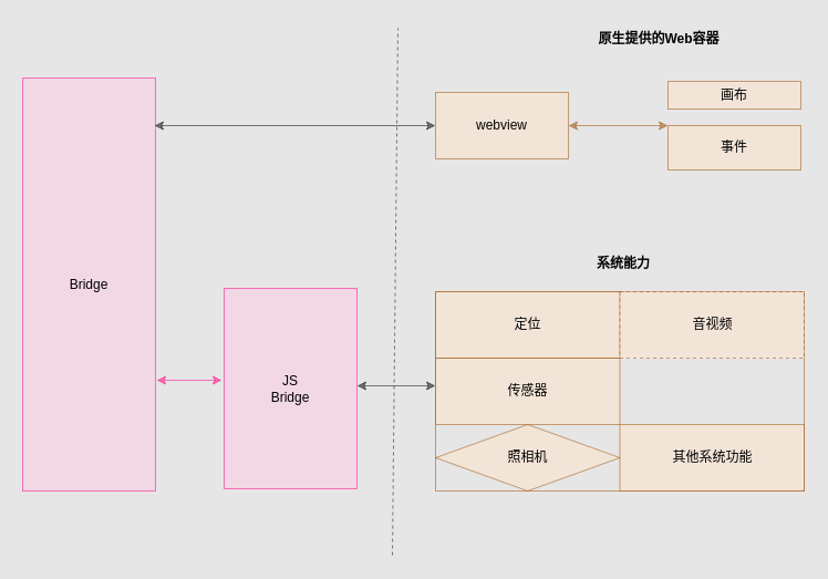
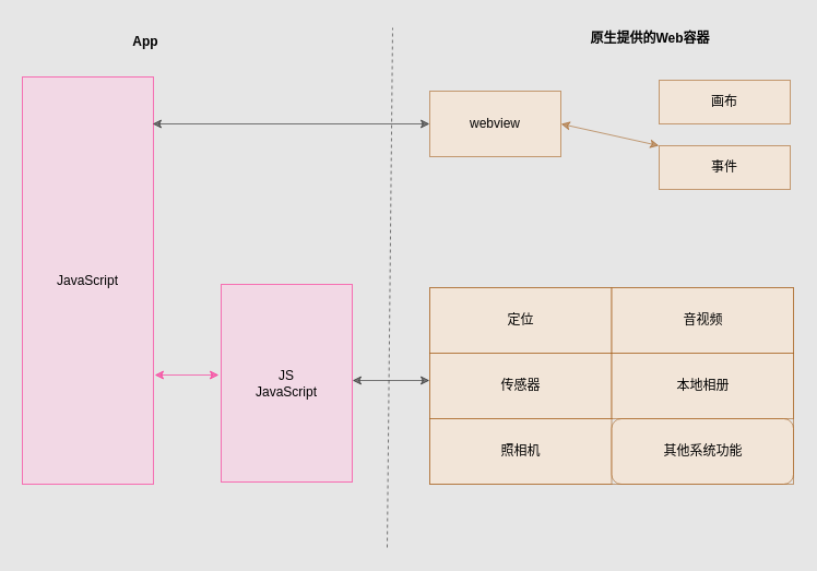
  <mxCell id="0" />
  <mxCell id="1" parent="0" />
+ <mxCell id="2" value="App" style="text;html=1;strokeColor=none;fillColor=none;align=center;verticalAlign=middle;whiteSpace=wrap;rounded=0;fontColor=#000000;fontStyle=1;opacity=50;" parent="1" vertex="1"><mxGeometry x="103" y="23" width="60" height="30" as="geometry" /></mxCell>
  <mxCell id="3" value="原生提供的Web容器" style="text;html=1;strokeColor=none;fillColor=none;align=center;verticalAlign=middle;whiteSpace=wrap;rounded=0;fontStyle=1;fontColor=#000000;opacity=50;" parent="1" vertex="1"><mxGeometry x="504.5" y="20" width="180" height="30" as="geometry" /></mxCell>
  <mxCell id="4" value="&lt;font color=&quot;#000000&quot;&gt;webview&lt;/font&gt;" style="rounded=0;whiteSpace=wrap;html=1;fillColor=#FFE6CC;strokeColor=#994C00;opacity=50;" parent="1" vertex="1"><mxGeometry x="393" y="83" width="120" height="60" as="geometry" /></mxCell>
- <mxCell id="5" value="&lt;font color=&quot;#000000&quot;&gt;画布&lt;/font&gt;" style="rounded=0;whiteSpace=wrap;html=1;fillColor=#FFE6CC;strokeColor=#994C00;opacity=50;" parent="1" vertex="1"><mxGeometry x="603" y="73" width="120" height="25" as="geometry" /></mxCell>
- <mxCell id="6" value="&lt;font color=&quot;#000000&quot;&gt;事件&lt;/font&gt;" style="rounded=0;whiteSpace=wrap;html=1;fillColor=#FFE6CC;strokeColor=#994C00;opacity=50;" parent="1" vertex="1"><mxGeometry x="603" y="113" width="120" height="40" as="geometry" /></mxCell>
+ <mxCell id="5" value="&lt;font color=&quot;#000000&quot;&gt;画布&lt;/font&gt;" style="rounded=0;whiteSpace=wrap;html=1;fillColor=#FFE6CC;strokeColor=#994C00;opacity=50;" parent="1" vertex="1"><mxGeometry x="603" y="73" width="120" height="40" as="geometry" /></mxCell>
+ <mxCell id="6" value="&lt;font color=&quot;#000000&quot;&gt;事件&lt;/font&gt;" style="rounded=0;whiteSpace=wrap;html=1;fillColor=#FFE6CC;strokeColor=#994C00;opacity=50;" parent="1" vertex="1"><mxGeometry x="603" y="133" width="120" height="40" as="geometry" /></mxCell>
  <mxCell id="7" value="" style="endArrow=classic;startArrow=classic;html=1;fontColor=#000000;entryX=0;entryY=0;entryDx=0;entryDy=0;labelBorderColor=#000000;strokeColor=#994C00;opacity=50;" parent="1" target="6" edge="1"><mxGeometry width="50" height="50" relative="1" as="geometry"><mxPoint x="513" y="113" as="sourcePoint" /><mxPoint x="563" y="63" as="targetPoint" /></mxGeometry></mxCell>
- <mxCell id="8" value="系统能力" style="text;html=1;strokeColor=none;fillColor=none;align=center;verticalAlign=middle;whiteSpace=wrap;rounded=0;fontColor=#000000;fontStyle=1;opacity=50;" parent="1" vertex="1"><mxGeometry x="533" y="223" width="60" height="30" as="geometry" /></mxCell>
  <mxCell id="9" value="" style="group;strokeColor=#994C00;opacity=50;" parent="1" vertex="1" connectable="0"><mxGeometry x="393" y="263" width="333" height="180" as="geometry" /></mxCell>
  <mxCell id="10" value="&lt;font color=&quot;#000000&quot;&gt;定位&lt;/font&gt;" style="rounded=0;whiteSpace=wrap;html=1;fillColor=#FFE6CC;strokeColor=#994C00;opacity=50;" parent="9" vertex="1"><mxGeometry width="166.5" height="60" as="geometry" /></mxCell>
- <mxCell id="11" value="&lt;font color=&quot;#000000&quot;&gt;音视频&lt;/font&gt;" style="rounded=0;whiteSpace=wrap;html=1;fillColor=#FFE6CC;strokeColor=#994C00;opacity=50;dashed=1;" parent="9" vertex="1"><mxGeometry x="166.5" width="166.5" height="60" as="geometry" /></mxCell>
+ <mxCell id="11" value="&lt;font color=&quot;#000000&quot;&gt;音视频&lt;/font&gt;" style="rounded=0;whiteSpace=wrap;html=1;fillColor=#FFE6CC;strokeColor=#994C00;opacity=50;" parent="9" vertex="1"><mxGeometry x="166.5" width="166.5" height="60" as="geometry" /></mxCell>
  <mxCell id="12" value="&lt;font color=&quot;#000000&quot;&gt;传感器&lt;/font&gt;" style="rounded=0;whiteSpace=wrap;html=1;fillColor=#FFE6CC;strokeColor=#994C00;opacity=50;" parent="9" vertex="1"><mxGeometry y="60" width="166.5" height="60" as="geometry" /></mxCell>
- <mxCell id="14" value="&lt;font color=&quot;#000000&quot;&gt;照相机&lt;/font&gt;" style="rhombus;whiteSpace=wrap;html=1;fillColor=#FFE6CC;strokeColor=#994C00;opacity=50;" parent="9" vertex="1"><mxGeometry y="120" width="166.5" height="60" as="geometry" /></mxCell>
- <mxCell id="15" value="&lt;font color=&quot;#000000&quot;&gt;其他系统功能&lt;/font&gt;" style="rounded=0;whiteSpace=wrap;html=1;fillColor=#FFE6CC;strokeColor=#994C00;opacity=50;" parent="9" vertex="1"><mxGeometry x="166.5" y="120" width="166.5" height="60" as="geometry" /></mxCell>
- <mxCell id="16" value="Bridge" style="rounded=0;whiteSpace=wrap;html=1;strokeColor=#FF0080;fontColor=#000000;fillColor=#FFCCE6;opacity=50;" parent="1" vertex="1"><mxGeometry x="20" y="70" width="120" height="373" as="geometry" /></mxCell>
- <mxCell id="17" value="JS&lt;br&gt;Bridge" style="rounded=0;whiteSpace=wrap;html=1;strokeColor=#FF0080;fontColor=#000000;fillColor=#FFCCE6;opacity=50;" parent="1" vertex="1"><mxGeometry x="202" y="260" width="120" height="181" as="geometry" /></mxCell>
+ <mxCell id="13" value="&lt;font color=&quot;#000000&quot;&gt;本地相册&lt;/font&gt;" style="rounded=0;whiteSpace=wrap;html=1;fillColor=#FFE6CC;strokeColor=#994C00;opacity=50;" parent="9" vertex="1"><mxGeometry x="166.5" y="60" width="166.5" height="60" as="geometry" /></mxCell>
+ <mxCell id="14" value="&lt;font color=&quot;#000000&quot;&gt;照相机&lt;/font&gt;" style="rounded=0;whiteSpace=wrap;html=1;fillColor=#FFE6CC;strokeColor=#994C00;opacity=50;" parent="9" vertex="1"><mxGeometry y="120" width="166.5" height="60" as="geometry" /></mxCell>
+ <mxCell id="15" value="&lt;font color=&quot;#000000&quot;&gt;其他系统功能&lt;/font&gt;" style="whiteSpace=wrap;html=1;fillColor=#FFE6CC;strokeColor=#994C00;opacity=50;rounded=1;" parent="9" vertex="1"><mxGeometry x="166.5" y="120" width="166.5" height="60" as="geometry" /></mxCell>
+ <mxCell id="16" value="JavaScript" style="rounded=0;whiteSpace=wrap;html=1;strokeColor=#FF0080;fontColor=#000000;fillColor=#FFCCE6;opacity=50;" parent="1" vertex="1"><mxGeometry x="20" y="70" width="120" height="373" as="geometry" /></mxCell>
+ <mxCell id="17" value="JS&lt;br&gt;JavaScript" style="rounded=0;whiteSpace=wrap;html=1;strokeColor=#FF0080;fontColor=#000000;fillColor=#FFCCE6;opacity=50;" parent="1" vertex="1"><mxGeometry x="202" y="260" width="120" height="181" as="geometry" /></mxCell>
  <mxCell id="18" value="" style="endArrow=classic;startArrow=classic;html=1;labelBorderColor=#000000;strokeColor=#000000;fontColor=#000000;entryX=0;entryY=0.5;entryDx=0;entryDy=0;opacity=50;" parent="1" target="4" edge="1"><mxGeometry width="50" height="50" relative="1" as="geometry"><mxPoint x="139" y="113" as="sourcePoint" /><mxPoint x="191" y="60" as="targetPoint" /></mxGeometry></mxCell>
  <mxCell id="19" value="" style="endArrow=classic;startArrow=classic;html=1;labelBorderColor=#000000;strokeColor=#FF0080;fontColor=#000000;opacity=50;" parent="1" edge="1"><mxGeometry width="50" height="50" relative="1" as="geometry"><mxPoint x="141" y="343" as="sourcePoint" /><mxPoint x="200" y="343" as="targetPoint" /></mxGeometry></mxCell>
  <mxCell id="20" value="" style="endArrow=classic;startArrow=classic;html=1;labelBorderColor=#000000;strokeColor=#000000;fontColor=#000000;opacity=50;" parent="1" edge="1"><mxGeometry width="50" height="50" relative="1" as="geometry"><mxPoint x="322" y="348" as="sourcePoint" /><mxPoint x="393" y="348" as="targetPoint" /></mxGeometry></mxCell>
  <mxCell id="21" value="" style="endArrow=none;dashed=1;html=1;labelBorderColor=#000000;strokeColor=#000000;fontColor=#000000;opacity=50;" parent="1" edge="1"><mxGeometry width="50" height="50" relative="1" as="geometry"><mxPoint x="354" y="501" as="sourcePoint" /><mxPoint x="359" y="25" as="targetPoint" /></mxGeometry></mxCell>
